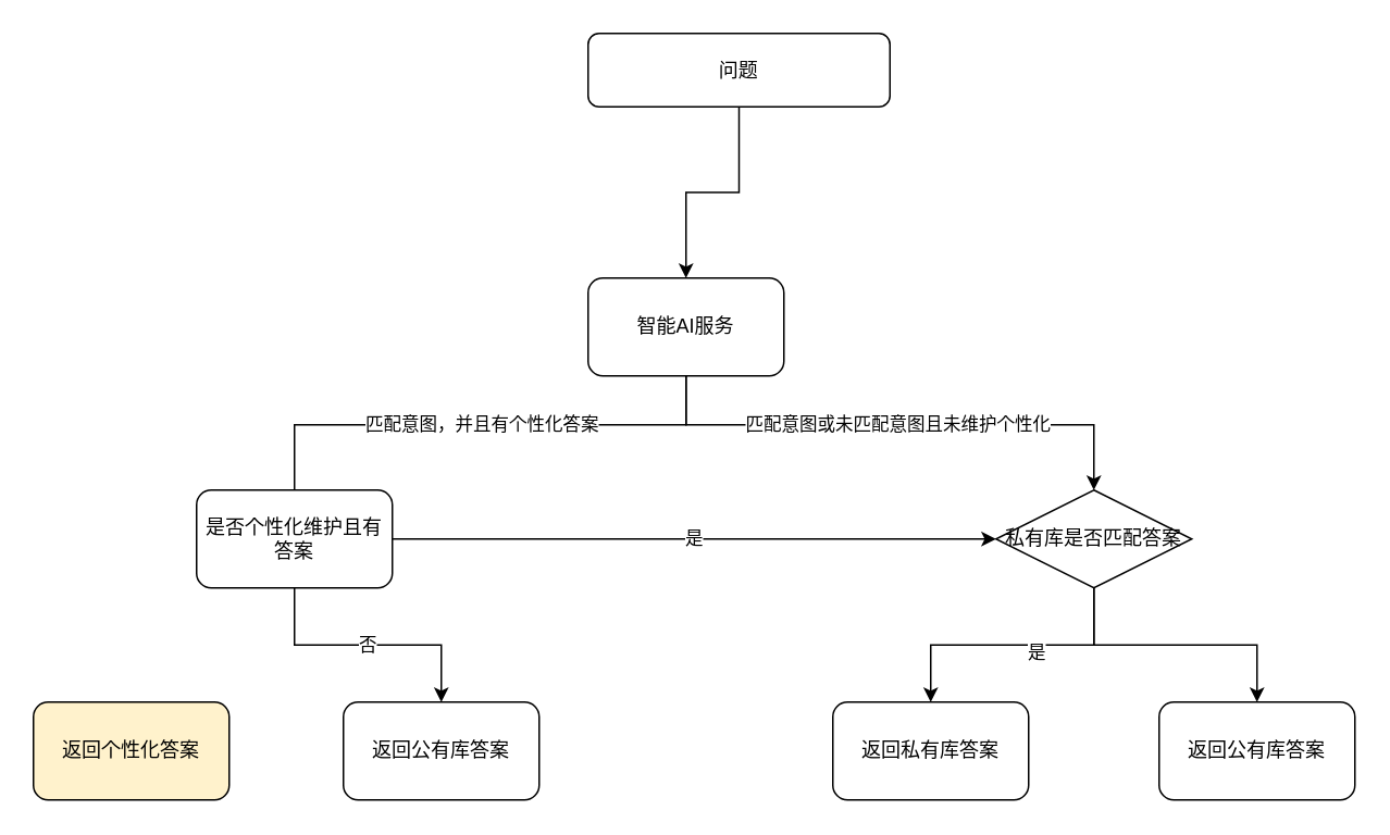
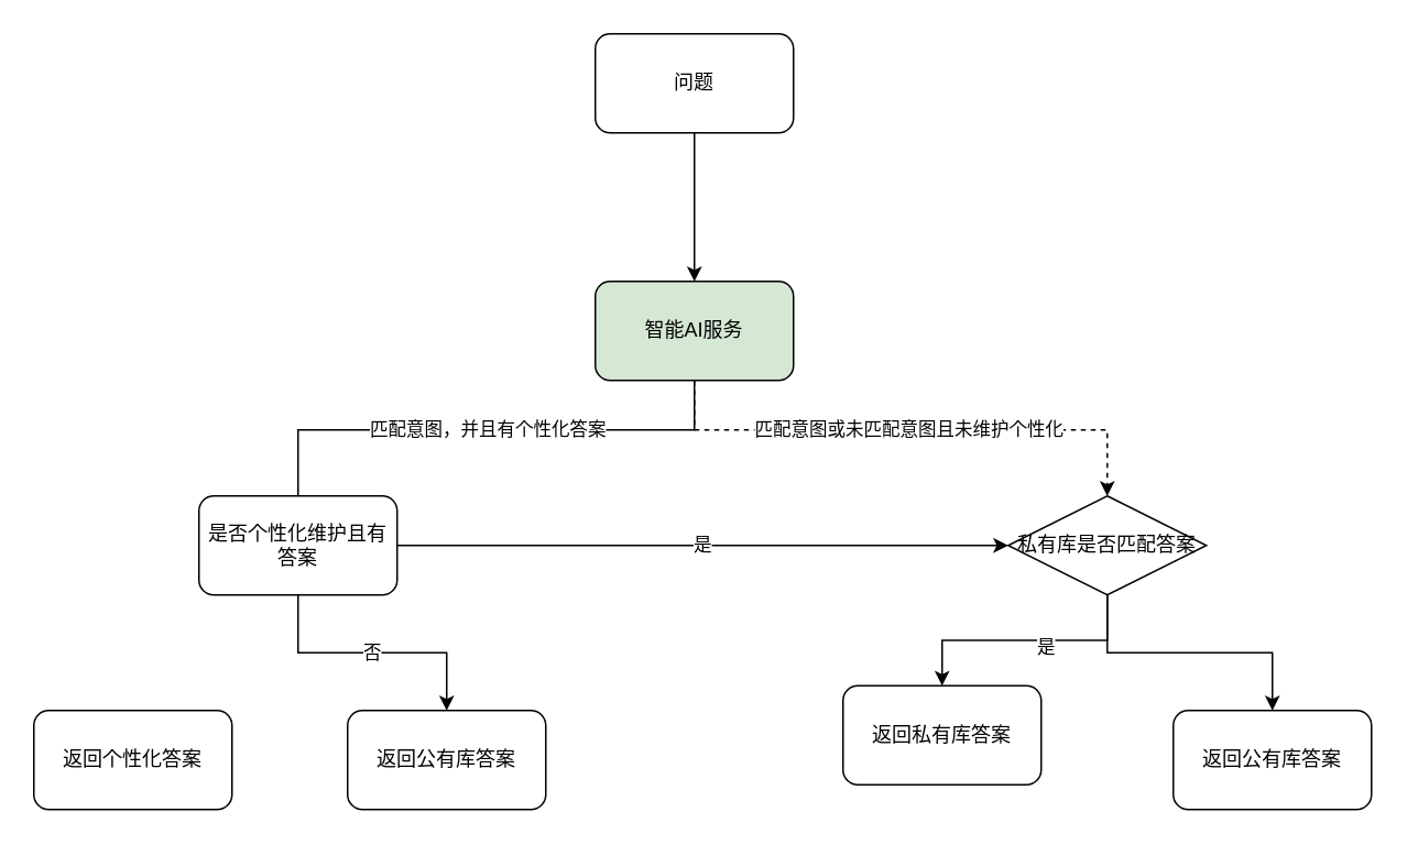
  <mxCell id="0" />
  <mxCell id="1" parent="0" />
  <mxCell id="2" style="edgeStyle=orthogonalEdgeStyle;rounded=0;orthogonalLoop=1;jettySize=auto;html=1;" edge="1" parent="1" source="3" target="6"><mxGeometry relative="1" as="geometry" /></mxCell>
- <mxCell id="3" value="问题" style="rounded=1;whiteSpace=wrap;html=1;" vertex="1" parent="1"><mxGeometry x="360" y="20" width="185" height="45" as="geometry" /></mxCell>
+ <mxCell id="3" value="问题" style="rounded=1;whiteSpace=wrap;html=1;" vertex="1" parent="1"><mxGeometry x="360" y="20" width="120" height="60" as="geometry" /></mxCell>
  <mxCell id="4" value="匹配意图，并且有个性化答案" style="edgeStyle=orthogonalEdgeStyle;rounded=0;orthogonalLoop=1;jettySize=auto;html=1;exitX=0.5;exitY=1;exitDx=0;exitDy=0;endArrow=none;" edge="1" parent="1" source="6" target="9"><mxGeometry relative="1" as="geometry"><mxPoint x="300" y="240" as="sourcePoint" /><Array as="points"><mxPoint x="420" y="260" /><mxPoint x="180" y="260" /></Array></mxGeometry></mxCell>
- <mxCell id="5" value="匹配意图或未匹配意图且未维护个性化" style="edgeStyle=orthogonalEdgeStyle;rounded=0;orthogonalLoop=1;jettySize=auto;html=1;" edge="1" parent="1" source="6" target="13"><mxGeometry relative="1" as="geometry"><Array as="points"><mxPoint x="420" y="260" /><mxPoint x="670" y="260" /></Array></mxGeometry></mxCell>
- <mxCell id="6" value="智能AI服务" style="rounded=1;whiteSpace=wrap;html=1;" vertex="1" parent="1"><mxGeometry x="360" y="170" width="120" height="60" as="geometry" /></mxCell>
+ <mxCell id="5" value="匹配意图或未匹配意图且未维护个性化" style="edgeStyle=orthogonalEdgeStyle;rounded=0;orthogonalLoop=1;jettySize=auto;html=1;dashed=1;" edge="1" parent="1" source="6" target="13"><mxGeometry relative="1" as="geometry"><Array as="points"><mxPoint x="420" y="260" /><mxPoint x="670" y="260" /></Array></mxGeometry></mxCell>
+ <mxCell id="6" value="智能AI服务" style="rounded=1;whiteSpace=wrap;html=1;fillColor=#d5e8d4;" vertex="1" parent="1"><mxGeometry x="360" y="170" width="120" height="60" as="geometry" /></mxCell>
  <mxCell id="7" value="是" style="edgeStyle=orthogonalEdgeStyle;rounded=0;orthogonalLoop=1;jettySize=auto;html=1;" edge="1" parent="1" source="9" target="13"><mxGeometry relative="1" as="geometry" /></mxCell>
  <mxCell id="8" value="否" style="edgeStyle=orthogonalEdgeStyle;rounded=0;orthogonalLoop=1;jettySize=auto;html=1;" edge="1" parent="1" source="9" target="15"><mxGeometry relative="1" as="geometry" /></mxCell>
  <mxCell id="9" value="是否个性化维护且有答案" style="rounded=1;whiteSpace=wrap;html=1;" vertex="1" parent="1"><mxGeometry x="120" y="300" width="120" height="60" as="geometry" /></mxCell>
  <mxCell id="10" style="edgeStyle=orthogonalEdgeStyle;rounded=0;orthogonalLoop=1;jettySize=auto;html=1;" edge="1" parent="1" source="13" target="16"><mxGeometry relative="1" as="geometry" /></mxCell>
  <mxCell id="11" value="是" style="edgeLabel;html=1;align=center;verticalAlign=middle;resizable=0;points=[];" vertex="1" connectable="0" parent="10"><mxGeometry x="-0.165" y="4" relative="1" as="geometry"><mxPoint as="offset" /></mxGeometry></mxCell>
  <mxCell id="12" style="edgeStyle=orthogonalEdgeStyle;rounded=0;orthogonalLoop=1;jettySize=auto;html=1;" edge="1" parent="1" source="13" target="17"><mxGeometry relative="1" as="geometry" /></mxCell>
  <mxCell id="13" value="私有库是否匹配答案" style="rhombus;whiteSpace=wrap;html=1;" vertex="1" parent="1"><mxGeometry x="610" y="300" width="120" height="60" as="geometry" /></mxCell>
- <mxCell id="14" value="返回个性化答案" style="rounded=1;whiteSpace=wrap;html=1;fillColor=#fff2cc;" vertex="1" parent="1"><mxGeometry y="430" width="120" height="60" as="geometry" x="20" /></mxCell>
+ <mxCell id="14" value="返回个性化答案" style="rounded=1;whiteSpace=wrap;html=1;" vertex="1" parent="1"><mxGeometry y="430" width="120" height="60" as="geometry" x="20" /></mxCell>
  <mxCell id="15" value="返回公有库答案" style="rounded=1;whiteSpace=wrap;html=1;" vertex="1" parent="1"><mxGeometry x="210" y="430" width="120" height="60" as="geometry" /></mxCell>
- <mxCell id="16" value="返回私有库答案" style="rounded=1;whiteSpace=wrap;html=1;" vertex="1" parent="1"><mxGeometry x="510" y="430" width="120" height="60" as="geometry" /></mxCell>
+ <mxCell id="16" value="返回私有库答案" style="rounded=1;whiteSpace=wrap;html=1;" vertex="1" parent="1"><mxGeometry x="510" y="415" width="120" height="60" as="geometry" /></mxCell>
  <mxCell id="17" value="返回公有库答案" style="rounded=1;whiteSpace=wrap;html=1;" vertex="1" parent="1"><mxGeometry x="710" y="430" width="120" height="60" as="geometry" /></mxCell>
